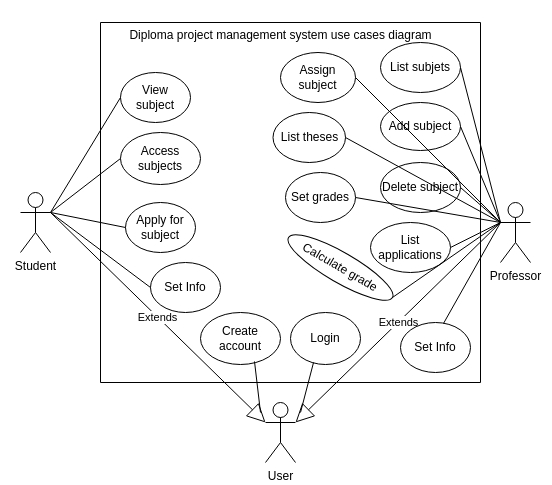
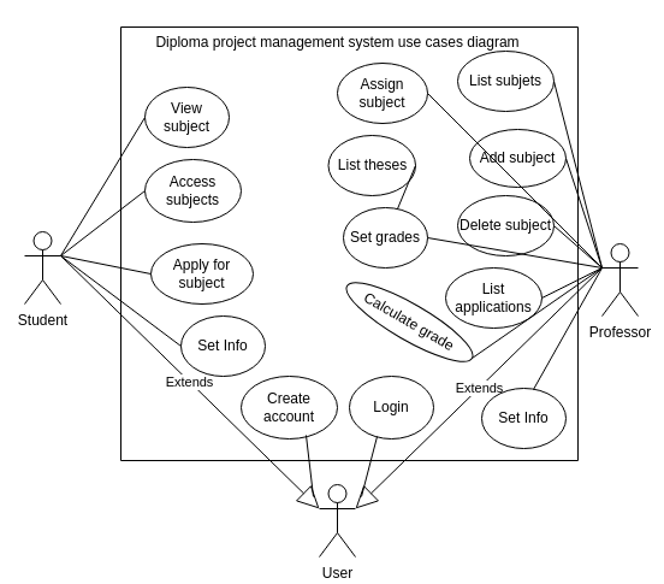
  <mxCell id="0" />
  <mxCell id="1" parent="0" />
  <mxCell id="2" value="User" style="shape=umlActor;verticalLabelPosition=bottom;verticalAlign=top;html=1;outlineConnect=0;" vertex="1" parent="1"><mxGeometry x="265" y="402" width="30" height="60" as="geometry" /></mxCell>
  <mxCell id="3" value="Extends" style="endArrow=block;endSize=16;endFill=0;html=1;rounded=0;exitX=1;exitY=0.333;exitDx=0;exitDy=0;exitPerimeter=0;entryX=0;entryY=0.333;entryDx=0;entryDy=0;entryPerimeter=0;" edge="1" parent="1" source="4" target="2"><mxGeometry width="160" relative="1" as="geometry"><mxPoint x="240" y="-98" as="sourcePoint" /><mxPoint x="265" y="462" as="targetPoint" /></mxGeometry></mxCell>
  <mxCell id="4" value="Student" style="shape=umlActor;verticalLabelPosition=bottom;verticalAlign=top;html=1;" vertex="1" parent="1"><mxGeometry x="20" y="192" width="30" height="60" as="geometry" /></mxCell>
  <mxCell id="5" value="Professor" style="shape=umlActor;verticalLabelPosition=bottom;verticalAlign=top;html=1;" vertex="1" parent="1"><mxGeometry x="500" y="202" width="30" height="60" as="geometry" /></mxCell>
  <mxCell id="6" value="Extends" style="endArrow=block;endSize=16;endFill=0;html=1;rounded=0;entryX=1;entryY=0.333;entryDx=0;entryDy=0;entryPerimeter=0;exitX=0;exitY=0.333;exitDx=0;exitDy=0;exitPerimeter=0;" edge="1" parent="1" source="5" target="2"><mxGeometry width="160" relative="1" as="geometry"><mxPoint x="460" y="-18" as="sourcePoint" /><mxPoint x="330" y="-38" as="targetPoint" /></mxGeometry></mxCell>
  <mxCell id="7" value="" style="swimlane;startSize=0;" vertex="1" parent="1"><mxGeometry x="100" y="22" width="380" height="360" as="geometry" /></mxCell>
  <mxCell id="8" value="Create account" style="ellipse;whiteSpace=wrap;html=1;" vertex="1" parent="7"><mxGeometry x="100" y="290" width="80" height="52" as="geometry" /></mxCell>
  <mxCell id="9" value="Login" style="ellipse;whiteSpace=wrap;html=1;" vertex="1" parent="7"><mxGeometry x="190" y="290" width="70" height="52" as="geometry" /></mxCell>
  <mxCell id="10" value="&lt;div&gt;Set Info&lt;/div&gt;" style="ellipse;whiteSpace=wrap;html=1;" vertex="1" parent="7"><mxGeometry x="50" y="240" width="70" height="50" as="geometry" /></mxCell>
  <mxCell id="11" value="&lt;div&gt;Access subjects&lt;/div&gt;" style="ellipse;whiteSpace=wrap;html=1;" vertex="1" parent="7"><mxGeometry x="20" y="110" width="80" height="52" as="geometry" /></mxCell>
  <mxCell id="12" value="&lt;div&gt;View&lt;/div&gt;&lt;div&gt;subject&lt;br&gt;&lt;/div&gt;" style="ellipse;whiteSpace=wrap;html=1;" vertex="1" parent="7"><mxGeometry x="20" y="50" width="70" height="50" as="geometry" /></mxCell>
- <mxCell id="13" value="Apply for subject" style="ellipse;whiteSpace=wrap;html=1;" vertex="1" parent="7"><mxGeometry x="25" y="180" width="70" height="50" as="geometry" /></mxCell>
+ <mxCell id="13" value="Apply for subject" style="ellipse;whiteSpace=wrap;html=1;" vertex="1" parent="7"><mxGeometry x="25" y="180" width="85" height="50" as="geometry" /></mxCell>
  <mxCell id="14" value="List subjets" style="ellipse;whiteSpace=wrap;html=1;" vertex="1" parent="7"><mxGeometry x="280" y="20" width="80" height="50" as="geometry" /></mxCell>
- <mxCell id="15" value="Add subject" style="ellipse;whiteSpace=wrap;html=1;" vertex="1" parent="7"><mxGeometry x="280" y="80" width="80" height="48" as="geometry" /></mxCell>
+ <mxCell id="15" value="Add subject" style="ellipse;whiteSpace=wrap;html=1;" vertex="1" parent="7"><mxGeometry x="290" y="85" width="80" height="48" as="geometry" /></mxCell>
  <mxCell id="16" value="Delete subject" style="ellipse;whiteSpace=wrap;html=1;" vertex="1" parent="7"><mxGeometry x="280" y="140" width="80" height="50" as="geometry" /></mxCell>
  <mxCell id="17" value="List applications" style="ellipse;whiteSpace=wrap;html=1;" vertex="1" parent="7"><mxGeometry x="270" y="200" width="80" height="50" as="geometry" /></mxCell>
  <mxCell id="18" value="Assign subject" style="ellipse;whiteSpace=wrap;html=1;" vertex="1" parent="7"><mxGeometry x="180" y="30" width="75" height="50" as="geometry" /></mxCell>
  <mxCell id="19" value="List theses" style="ellipse;whiteSpace=wrap;html=1;" vertex="1" parent="7"><mxGeometry x="172.5" y="90" width="72.5" height="50" as="geometry" /></mxCell>
  <mxCell id="20" value="Set grades" style="ellipse;whiteSpace=wrap;html=1;" vertex="1" parent="7"><mxGeometry x="185" y="150" width="70" height="50" as="geometry" /></mxCell>
  <mxCell id="21" value="Calculate grade" style="ellipse;whiteSpace=wrap;html=1;rotation=30;" vertex="1" parent="7"><mxGeometry x="180" y="230" width="120" height="30" as="geometry" /></mxCell>
  <mxCell id="22" value="" style="endArrow=none;html=1;rounded=0;entryX=0;entryY=0.5;entryDx=0;entryDy=0;" edge="1" parent="7" target="10"><mxGeometry width="50" height="50" relative="1" as="geometry"><mxPoint x="-50" y="190" as="sourcePoint" /><mxPoint x="170" y="150" as="targetPoint" /></mxGeometry></mxCell>
  <mxCell id="23" value="&lt;div&gt;Set Info&lt;/div&gt;" style="ellipse;whiteSpace=wrap;html=1;" vertex="1" parent="7"><mxGeometry x="300" y="300" width="70" height="50" as="geometry" /></mxCell>
  <mxCell id="24" value="" style="endArrow=none;html=1;rounded=0;exitX=0.614;exitY=0.02;exitDx=0;exitDy=0;exitPerimeter=0;" edge="1" parent="7" source="23"><mxGeometry width="50" height="50" relative="1" as="geometry"><mxPoint x="350" y="300" as="sourcePoint" /><mxPoint x="400" y="200" as="targetPoint" /></mxGeometry></mxCell>
  <mxCell id="25" value="Diploma project management system use cases diagram" style="text;html=1;align=center;verticalAlign=middle;resizable=0;points=[];autosize=1;strokeColor=none;fillColor=none;" vertex="1" parent="1"><mxGeometry x="120" y="20" width="320" height="30" as="geometry" /></mxCell>
  <mxCell id="26" value="" style="endArrow=none;html=1;rounded=0;exitX=0.675;exitY=0.942;exitDx=0;exitDy=0;exitPerimeter=0;" edge="1" parent="1" source="8"><mxGeometry width="50" height="50" relative="1" as="geometry"><mxPoint x="220" y="222" as="sourcePoint" /><mxPoint x="260" y="412" as="targetPoint" /></mxGeometry></mxCell>
  <mxCell id="27" value="" style="endArrow=none;html=1;rounded=0;exitX=0.329;exitY=0.962;exitDx=0;exitDy=0;exitPerimeter=0;" edge="1" parent="1" source="9"><mxGeometry width="50" height="50" relative="1" as="geometry"><mxPoint x="350" y="132" as="sourcePoint" /><mxPoint x="300" y="412" as="targetPoint" /></mxGeometry></mxCell>
  <mxCell id="28" value="" style="endArrow=none;html=1;rounded=0;exitX=1;exitY=0.5;exitDx=0;exitDy=0;entryX=0;entryY=0.333;entryDx=0;entryDy=0;entryPerimeter=0;" edge="1" parent="1" source="18" target="5"><mxGeometry width="50" height="50" relative="1" as="geometry"><mxPoint x="350" y="72" as="sourcePoint" /><mxPoint x="400" y="22" as="targetPoint" /></mxGeometry></mxCell>
- <mxCell id="29" value="" style="endArrow=none;html=1;rounded=0;exitX=1;exitY=0.5;exitDx=0;exitDy=0;entryX=0;entryY=0.333;entryDx=0;entryDy=0;entryPerimeter=0;" edge="1" parent="1" source="19" target="5"><mxGeometry width="50" height="50" relative="1" as="geometry"><mxPoint x="360" y="142" as="sourcePoint" /><mxPoint x="410" y="92" as="targetPoint" /></mxGeometry></mxCell>
+ <mxCell id="29" value="" style="endArrow=none;html=1;rounded=0;exitX=1;exitY=0.5;exitDx=0;exitDy=0;" edge="1" parent="1" source="19" target="20"><mxGeometry width="50" height="50" relative="1" as="geometry"><mxPoint x="360" y="142" as="sourcePoint" /><mxPoint x="410" y="92" as="targetPoint" /></mxGeometry></mxCell>
  <mxCell id="30" value="" style="endArrow=none;html=1;rounded=0;exitX=1;exitY=0.5;exitDx=0;exitDy=0;entryX=0;entryY=0.333;entryDx=0;entryDy=0;entryPerimeter=0;" edge="1" parent="1" source="20" target="5"><mxGeometry width="50" height="50" relative="1" as="geometry"><mxPoint x="330" y="-48" as="sourcePoint" /><mxPoint x="380" y="-98" as="targetPoint" /></mxGeometry></mxCell>
  <mxCell id="31" value="" style="endArrow=none;html=1;rounded=0;exitX=1;exitY=0.5;exitDx=0;exitDy=0;" edge="1" parent="1" source="14"><mxGeometry width="50" height="50" relative="1" as="geometry"><mxPoint x="540" y="62" as="sourcePoint" /><mxPoint x="500" y="222" as="targetPoint" /></mxGeometry></mxCell>
  <mxCell id="32" value="" style="endArrow=none;html=1;rounded=0;exitX=1;exitY=0.5;exitDx=0;exitDy=0;" edge="1" parent="1" source="15"><mxGeometry width="50" height="50" relative="1" as="geometry"><mxPoint x="520" y="122" as="sourcePoint" /><mxPoint x="500" y="222" as="targetPoint" /></mxGeometry></mxCell>
  <mxCell id="33" value="" style="endArrow=none;html=1;rounded=0;exitX=1;exitY=0.5;exitDx=0;exitDy=0;" edge="1" parent="1" source="16"><mxGeometry width="50" height="50" relative="1" as="geometry"><mxPoint x="550" y="132" as="sourcePoint" /><mxPoint x="500" y="222" as="targetPoint" /></mxGeometry></mxCell>
  <mxCell id="34" value="" style="endArrow=none;html=1;rounded=0;exitX=1;exitY=0.5;exitDx=0;exitDy=0;" edge="1" parent="1" source="17"><mxGeometry width="50" height="50" relative="1" as="geometry"><mxPoint x="530" y="152" as="sourcePoint" /><mxPoint x="500" y="222" as="targetPoint" /></mxGeometry></mxCell>
  <mxCell id="35" value="" style="endArrow=none;html=1;rounded=0;exitX=1;exitY=0.5;exitDx=0;exitDy=0;" edge="1" parent="1" source="21"><mxGeometry width="50" height="50" relative="1" as="geometry"><mxPoint x="600" y="142" as="sourcePoint" /><mxPoint x="500" y="222" as="targetPoint" /></mxGeometry></mxCell>
  <mxCell id="36" value="" style="endArrow=none;html=1;rounded=0;entryX=0;entryY=0.5;entryDx=0;entryDy=0;exitX=1;exitY=0.333;exitDx=0;exitDy=0;exitPerimeter=0;" edge="1" parent="1" source="4" target="12"><mxGeometry width="50" height="50" relative="1" as="geometry"><mxPoint x="-80" y="142" as="sourcePoint" /><mxPoint x="-30" y="92" as="targetPoint" /></mxGeometry></mxCell>
  <mxCell id="37" value="" style="endArrow=none;html=1;rounded=0;entryX=0;entryY=0.5;entryDx=0;entryDy=0;" edge="1" parent="1" target="11"><mxGeometry width="50" height="50" relative="1" as="geometry"><mxPoint x="50" y="212" as="sourcePoint" /><mxPoint x="-190" y="182" as="targetPoint" /></mxGeometry></mxCell>
  <mxCell id="38" value="" style="endArrow=none;html=1;rounded=0;entryX=0;entryY=0.5;entryDx=0;entryDy=0;exitX=1;exitY=0.333;exitDx=0;exitDy=0;exitPerimeter=0;" edge="1" parent="1" source="4" target="13"><mxGeometry width="50" height="50" relative="1" as="geometry"><mxPoint x="-140" y="302" as="sourcePoint" /><mxPoint x="-90" y="252" as="targetPoint" /></mxGeometry></mxCell>
